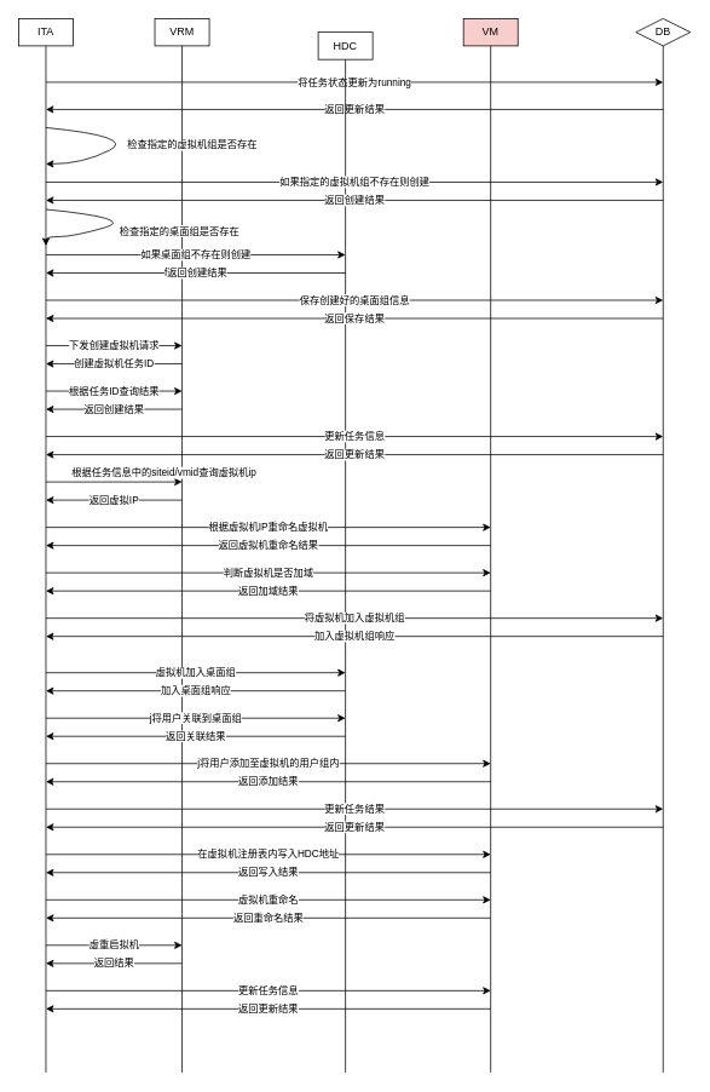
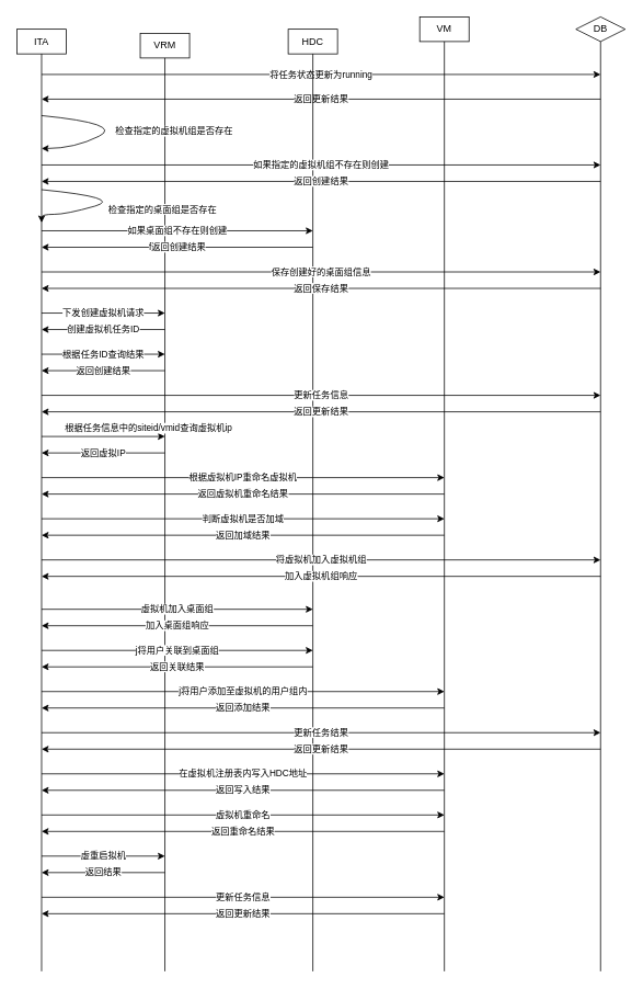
  <mxCell id="0" />
  <mxCell id="1" parent="0" />
- <mxCell id="2" value="ITA" style="rounded=0;whiteSpace=wrap;html=1;" vertex="1" parent="1"><mxGeometry x="20" y="20" width="60" height="30" as="geometry" /></mxCell>
- <mxCell id="3" value="VRM" style="rounded=0;whiteSpace=wrap;html=1;" vertex="1" parent="1"><mxGeometry x="170" y="20" width="60" height="30" as="geometry" /></mxCell>
+ <mxCell id="2" value="ITA" style="rounded=0;whiteSpace=wrap;html=1;" vertex="1" parent="1"><mxGeometry x="20" y="35" width="60" height="30" as="geometry" /></mxCell>
+ <mxCell id="3" value="VRM" style="rounded=0;whiteSpace=wrap;html=1;" vertex="1" parent="1"><mxGeometry x="170" y="40" width="60" height="30" as="geometry" /></mxCell>
  <mxCell id="4" value="HDC" style="rounded=0;whiteSpace=wrap;html=1;" vertex="1" parent="1"><mxGeometry x="350" y="35" width="60" height="30" as="geometry" /></mxCell>
- <mxCell id="5" value="VM" style="rounded=0;whiteSpace=wrap;html=1;fillColor=#f8cecc;" vertex="1" parent="1"><mxGeometry x="510" y="20" width="60" height="30" as="geometry" /></mxCell>
+ <mxCell id="5" value="VM" style="rounded=0;whiteSpace=wrap;html=1;" vertex="1" parent="1"><mxGeometry x="510" y="20" width="60" height="30" as="geometry" /></mxCell>
  <mxCell id="6" value="DB" style="rhombus;whiteSpace=wrap;html=1;" vertex="1" parent="1"><mxGeometry x="700" y="20" width="60" height="30" as="geometry" /></mxCell>
  <mxCell id="7" value="" style="endArrow=classic;html=1;rounded=0;" edge="1" parent="1"><mxGeometry relative="1" as="geometry"><mxPoint x="50" y="90" as="sourcePoint" /><mxPoint x="730" y="90" as="targetPoint" /><Array as="points" /></mxGeometry></mxCell>
  <mxCell id="8" value="将任务状态更新为running" style="edgeLabel;resizable=0;html=1;align=center;verticalAlign=middle;" connectable="0" vertex="1" parent="7"><mxGeometry relative="1" as="geometry"><mxPoint x="-1" as="offset" /></mxGeometry></mxCell>
  <mxCell id="9" value="返回更新结果" style="endArrow=classic;html=1;rounded=0;" edge="1" parent="1"><mxGeometry relative="1" as="geometry"><mxPoint x="730" y="120" as="sourcePoint" /><mxPoint x="50" y="120" as="targetPoint" /></mxGeometry></mxCell>
  <mxCell id="10" value="" style="endArrow=none;html=1;rounded=0;entryX=0.5;entryY=1;entryDx=0;entryDy=0;" edge="1" parent="1" target="4"><mxGeometry width="50" height="50" relative="1" as="geometry"><mxPoint x="380" y="1180" as="sourcePoint" /><mxPoint x="420" y="130" as="targetPoint" /></mxGeometry></mxCell>
  <mxCell id="11" value="" style="endArrow=none;html=1;rounded=0;" edge="1" parent="1"><mxGeometry width="50" height="50" relative="1" as="geometry"><mxPoint x="540" y="1180" as="sourcePoint" /><mxPoint x="540" y="50" as="targetPoint" /><Array as="points"><mxPoint x="540" y="50" /></Array></mxGeometry></mxCell>
  <mxCell id="12" value="" style="endArrow=none;html=1;rounded=0;entryX=0.5;entryY=1;entryDx=0;entryDy=0;" edge="1" parent="1" target="3"><mxGeometry width="50" height="50" relative="1" as="geometry"><mxPoint x="200" y="1180" as="sourcePoint" /><mxPoint x="420" y="220" as="targetPoint" /></mxGeometry></mxCell>
  <mxCell id="13" value="" style="endArrow=none;html=1;rounded=0;entryX=0.5;entryY=1;entryDx=0;entryDy=0;" edge="1" parent="1" target="2"><mxGeometry width="50" height="50" relative="1" as="geometry"><mxPoint x="50" y="1180" as="sourcePoint" /><mxPoint x="70" y="190" as="targetPoint" /></mxGeometry></mxCell>
  <mxCell id="14" value="" style="endArrow=none;html=1;rounded=0;entryX=0.5;entryY=1;entryDx=0;entryDy=0;" edge="1" parent="1" target="6"><mxGeometry width="50" height="50" relative="1" as="geometry"><mxPoint x="730" y="1180" as="sourcePoint" /><mxPoint x="420" y="220" as="targetPoint" /></mxGeometry></mxCell>
  <mxCell id="15" value="检查指定的虚拟机组是否存在" style="curved=1;endArrow=classic;html=1;rounded=0;" edge="1" parent="1"><mxGeometry x="-0.032" y="61" width="50" height="50" relative="1" as="geometry"><mxPoint x="50" y="140" as="sourcePoint" /><mxPoint x="50" y="180" as="targetPoint" /><Array as="points"><mxPoint x="150" y="150" /><mxPoint x="90" y="180" /><mxPoint x="50" y="180" /></Array><mxPoint x="33" y="-45" as="offset" /></mxGeometry></mxCell>
  <mxCell id="16" value="如果指定的虚拟机组不存在则创建" style="endArrow=classic;html=1;rounded=0;" edge="1" parent="1"><mxGeometry width="50" height="50" relative="1" as="geometry"><mxPoint x="50" y="200" as="sourcePoint" /><mxPoint x="730" y="200" as="targetPoint" /></mxGeometry></mxCell>
  <mxCell id="17" value="返回创建结果" style="endArrow=classic;html=1;rounded=0;" edge="1" parent="1"><mxGeometry width="50" height="50" relative="1" as="geometry"><mxPoint x="730" y="220" as="sourcePoint" /><mxPoint x="50" y="220" as="targetPoint" /></mxGeometry></mxCell>
  <mxCell id="18" value="检查指定的桌面组是否存在" style="curved=1;endArrow=classic;html=1;rounded=0;" edge="1" parent="1"><mxGeometry x="-0.032" y="61" width="50" height="50" relative="1" as="geometry"><mxPoint x="50" y="230" as="sourcePoint" /><mxPoint x="50" y="270" as="targetPoint" /><Array as="points"><mxPoint x="150" y="240" /><mxPoint x="80" y="260" /><mxPoint x="50" y="260" /><mxPoint x="50" y="270" /></Array><mxPoint x="33" y="-45" as="offset" /></mxGeometry></mxCell>
  <mxCell id="19" value="如果桌面组不存在则创建" style="endArrow=classic;html=1;rounded=0;" edge="1" parent="1"><mxGeometry width="50" height="50" relative="1" as="geometry"><mxPoint x="50" y="280" as="sourcePoint" /><mxPoint x="380" y="280" as="targetPoint" /></mxGeometry></mxCell>
  <mxCell id="20" value="f返回创建结果" style="endArrow=classic;html=1;rounded=0;" edge="1" parent="1"><mxGeometry width="50" height="50" relative="1" as="geometry"><mxPoint x="380" y="300" as="sourcePoint" /><mxPoint x="50" y="300" as="targetPoint" /><Array as="points"><mxPoint x="220" y="300" /></Array></mxGeometry></mxCell>
  <mxCell id="21" value="保存创建好的桌面组信息" style="endArrow=classic;html=1;rounded=0;" edge="1" parent="1"><mxGeometry width="50" height="50" relative="1" as="geometry"><mxPoint x="50" y="330" as="sourcePoint" /><mxPoint x="730" y="330" as="targetPoint" /></mxGeometry></mxCell>
  <mxCell id="22" value="返回保存结果" style="endArrow=classic;html=1;rounded=0;" edge="1" parent="1"><mxGeometry width="50" height="50" relative="1" as="geometry"><mxPoint x="730" y="350" as="sourcePoint" /><mxPoint x="50" y="350" as="targetPoint" /></mxGeometry></mxCell>
  <mxCell id="23" value="下发创建虚拟机请求" style="endArrow=classic;html=1;rounded=0;" edge="1" parent="1"><mxGeometry width="50" height="50" relative="1" as="geometry"><mxPoint x="50" y="380" as="sourcePoint" /><mxPoint x="200" y="380" as="targetPoint" /></mxGeometry></mxCell>
  <mxCell id="24" value="创建虚拟机任务ID" style="endArrow=classic;html=1;rounded=0;" edge="1" parent="1"><mxGeometry width="50" height="50" relative="1" as="geometry"><mxPoint x="200" y="400" as="sourcePoint" /><mxPoint x="50" y="400" as="targetPoint" /></mxGeometry></mxCell>
  <mxCell id="25" value="根据任务ID查询结果" style="endArrow=classic;html=1;rounded=0;" edge="1" parent="1"><mxGeometry width="50" height="50" relative="1" as="geometry"><mxPoint x="50" y="430" as="sourcePoint" /><mxPoint x="200" y="430" as="targetPoint" /></mxGeometry></mxCell>
  <mxCell id="26" value="返回创建结果" style="endArrow=classic;html=1;rounded=0;" edge="1" parent="1"><mxGeometry width="50" height="50" relative="1" as="geometry"><mxPoint x="200" y="450" as="sourcePoint" /><mxPoint x="50" y="450" as="targetPoint" /><Array as="points"><mxPoint x="120" y="450" /></Array></mxGeometry></mxCell>
  <mxCell id="27" value="更新任务信息" style="endArrow=classic;html=1;rounded=0;" edge="1" parent="1"><mxGeometry width="50" height="50" relative="1" as="geometry"><mxPoint x="50" y="480" as="sourcePoint" /><mxPoint x="730" y="480" as="targetPoint" /></mxGeometry></mxCell>
  <mxCell id="28" value="返回更新结果" style="endArrow=classic;html=1;rounded=0;" edge="1" parent="1"><mxGeometry width="50" height="50" relative="1" as="geometry"><mxPoint x="730" y="500" as="sourcePoint" /><mxPoint x="50" y="500" as="targetPoint" /></mxGeometry></mxCell>
  <mxCell id="29" value="根据任务信息中的siteid/vmid查询虚拟机ip" style="endArrow=classic;html=1;rounded=0;" edge="1" parent="1"><mxGeometry x="0.733" y="10" width="50" height="50" relative="1" as="geometry"><mxPoint x="50" y="530" as="sourcePoint" /><mxPoint x="200" y="530" as="targetPoint" /><mxPoint as="offset" /></mxGeometry></mxCell>
  <mxCell id="30" value="返回虚拟IP" style="endArrow=classic;html=1;rounded=0;" edge="1" parent="1"><mxGeometry width="50" height="50" relative="1" as="geometry"><mxPoint x="200" y="550" as="sourcePoint" /><mxPoint x="50" y="550" as="targetPoint" /></mxGeometry></mxCell>
  <mxCell id="31" value="返回虚拟机重命名结果" style="endArrow=classic;html=1;rounded=0;" edge="1" parent="1"><mxGeometry width="50" height="50" relative="1" as="geometry"><mxPoint x="540" y="600" as="sourcePoint" /><mxPoint x="50" y="600" as="targetPoint" /></mxGeometry></mxCell>
  <mxCell id="32" value="根据虚拟机IP重命名虚拟机" style="endArrow=classic;html=1;rounded=0;" edge="1" parent="1"><mxGeometry width="50" height="50" relative="1" as="geometry"><mxPoint x="50" y="580" as="sourcePoint" /><mxPoint x="540" y="580" as="targetPoint" /></mxGeometry></mxCell>
  <mxCell id="33" value="判断虚拟机是否加域" style="endArrow=classic;html=1;rounded=0;" edge="1" parent="1"><mxGeometry width="50" height="50" relative="1" as="geometry"><mxPoint x="50" y="630" as="sourcePoint" /><mxPoint x="540" y="630" as="targetPoint" /></mxGeometry></mxCell>
  <mxCell id="34" value="返回加域结果" style="endArrow=classic;html=1;rounded=0;" edge="1" parent="1"><mxGeometry width="50" height="50" relative="1" as="geometry"><mxPoint x="540" y="650" as="sourcePoint" /><mxPoint x="50" y="650" as="targetPoint" /></mxGeometry></mxCell>
  <mxCell id="35" value="将虚拟机加入虚拟机组" style="endArrow=classic;html=1;rounded=0;" edge="1" parent="1"><mxGeometry width="50" height="50" relative="1" as="geometry"><mxPoint x="50" y="680" as="sourcePoint" /><mxPoint x="730" y="680" as="targetPoint" /></mxGeometry></mxCell>
  <mxCell id="36" value="加入虚拟机组响应" style="endArrow=classic;html=1;rounded=0;" edge="1" parent="1"><mxGeometry width="50" height="50" relative="1" as="geometry"><mxPoint x="730" y="700" as="sourcePoint" /><mxPoint x="50" y="700" as="targetPoint" /></mxGeometry></mxCell>
  <mxCell id="37" value="虚拟机加入桌面组" style="endArrow=classic;html=1;rounded=0;" edge="1" parent="1"><mxGeometry width="50" height="50" relative="1" as="geometry"><mxPoint x="50" y="740" as="sourcePoint" /><mxPoint x="380" y="740" as="targetPoint" /></mxGeometry></mxCell>
  <mxCell id="38" value="加入桌面组响应" style="endArrow=classic;html=1;rounded=0;" edge="1" parent="1"><mxGeometry width="50" height="50" relative="1" as="geometry"><mxPoint x="380" y="760" as="sourcePoint" /><mxPoint x="50" y="760" as="targetPoint" /></mxGeometry></mxCell>
  <mxCell id="39" value="j将用户关联到桌面组" style="endArrow=classic;html=1;rounded=0;" edge="1" parent="1"><mxGeometry width="50" height="50" relative="1" as="geometry"><mxPoint x="50" y="790" as="sourcePoint" /><mxPoint x="380" y="790" as="targetPoint" /></mxGeometry></mxCell>
  <mxCell id="40" value="返回关联结果" style="endArrow=classic;html=1;rounded=0;" edge="1" parent="1"><mxGeometry width="50" height="50" relative="1" as="geometry"><mxPoint x="380" y="810" as="sourcePoint" /><mxPoint x="50" y="810" as="targetPoint" /></mxGeometry></mxCell>
  <mxCell id="41" value="j将用户添加至虚拟机的用户组内" style="endArrow=classic;html=1;rounded=0;" edge="1" parent="1"><mxGeometry width="50" height="50" relative="1" as="geometry"><mxPoint x="50" y="840" as="sourcePoint" /><mxPoint x="540" y="840" as="targetPoint" /></mxGeometry></mxCell>
  <mxCell id="42" value="返回添加结果" style="endArrow=classic;html=1;rounded=0;" edge="1" parent="1"><mxGeometry width="50" height="50" relative="1" as="geometry"><mxPoint x="540" y="860" as="sourcePoint" /><mxPoint x="50" y="860" as="targetPoint" /></mxGeometry></mxCell>
  <mxCell id="43" value="更新任务结果" style="endArrow=classic;html=1;rounded=0;" edge="1" parent="1"><mxGeometry width="50" height="50" relative="1" as="geometry"><mxPoint x="50" y="890" as="sourcePoint" /><mxPoint x="730" y="890" as="targetPoint" /></mxGeometry></mxCell>
  <mxCell id="44" value="返回更新结果" style="endArrow=classic;html=1;rounded=0;" edge="1" parent="1"><mxGeometry width="50" height="50" relative="1" as="geometry"><mxPoint x="730" y="910" as="sourcePoint" /><mxPoint x="50" y="910" as="targetPoint" /></mxGeometry></mxCell>
  <mxCell id="45" value="在虚拟机注册表内写入HDC地址" style="endArrow=classic;html=1;rounded=0;" edge="1" parent="1"><mxGeometry width="50" height="50" relative="1" as="geometry"><mxPoint x="50" y="940" as="sourcePoint" /><mxPoint x="540" y="940" as="targetPoint" /></mxGeometry></mxCell>
  <mxCell id="46" value="返回写入结果" style="endArrow=classic;html=1;rounded=0;" edge="1" parent="1"><mxGeometry width="50" height="50" relative="1" as="geometry"><mxPoint x="540" y="960" as="sourcePoint" /><mxPoint x="50" y="960" as="targetPoint" /></mxGeometry></mxCell>
  <mxCell id="47" value="虚拟机重命名" style="endArrow=classic;html=1;rounded=0;" edge="1" parent="1"><mxGeometry width="50" height="50" relative="1" as="geometry"><mxPoint x="50" y="990" as="sourcePoint" /><mxPoint x="540" y="990" as="targetPoint" /></mxGeometry></mxCell>
  <mxCell id="48" value="返回重命名结果" style="endArrow=classic;html=1;rounded=0;" edge="1" parent="1"><mxGeometry width="50" height="50" relative="1" as="geometry"><mxPoint x="540" y="1010" as="sourcePoint" /><mxPoint x="50" y="1010" as="targetPoint" /></mxGeometry></mxCell>
  <mxCell id="49" value="虚重启拟机" style="endArrow=classic;html=1;rounded=0;" edge="1" parent="1"><mxGeometry width="50" height="50" relative="1" as="geometry"><mxPoint x="50" y="1040" as="sourcePoint" /><mxPoint x="200" y="1040" as="targetPoint" /></mxGeometry></mxCell>
  <mxCell id="50" value="返回结果" style="endArrow=classic;html=1;rounded=0;" edge="1" parent="1"><mxGeometry width="50" height="50" relative="1" as="geometry"><mxPoint x="200" y="1060" as="sourcePoint" /><mxPoint x="50" y="1060" as="targetPoint" /></mxGeometry></mxCell>
  <mxCell id="51" value="更新任务信息" style="endArrow=classic;html=1;rounded=0;" edge="1" parent="1"><mxGeometry width="50" height="50" relative="1" as="geometry"><mxPoint x="50" y="1090" as="sourcePoint" /><mxPoint x="540" y="1090" as="targetPoint" /></mxGeometry></mxCell>
  <mxCell id="52" value="返回更新结果" style="endArrow=classic;html=1;rounded=0;" edge="1" parent="1"><mxGeometry width="50" height="50" relative="1" as="geometry"><mxPoint x="540" y="1110" as="sourcePoint" /><mxPoint x="50" y="1110" as="targetPoint" /></mxGeometry></mxCell>
